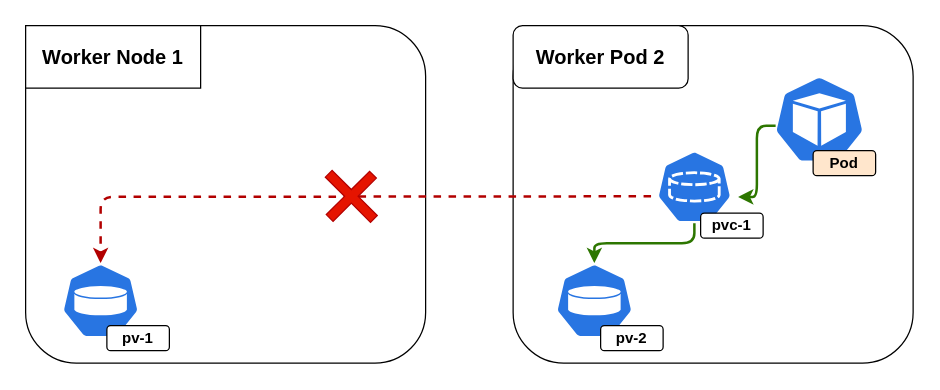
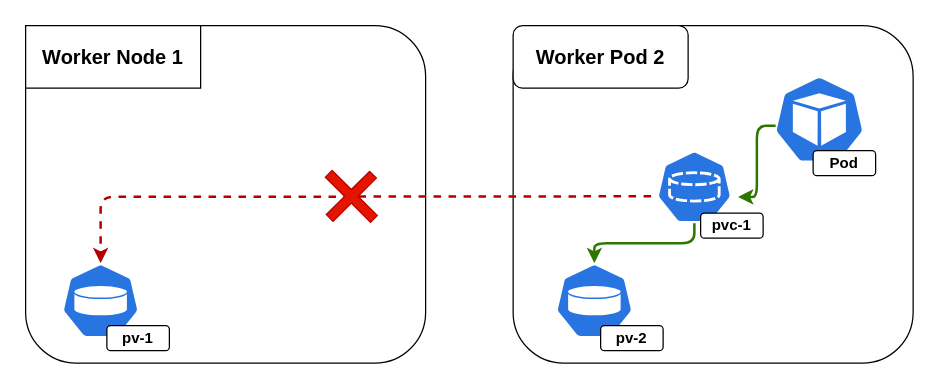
  <mxCell id="0" />
  <mxCell id="1" parent="0" />
  <mxCell id="2" value="" style="rounded=1;whiteSpace=wrap;html=1;" vertex="1" parent="1"><mxGeometry x="20" y="20" width="320" height="270" as="geometry" /></mxCell>
  <mxCell id="3" value="" style="rounded=1;whiteSpace=wrap;html=1;" vertex="1" parent="1"><mxGeometry x="410" y="20" width="320" height="270" as="geometry" /></mxCell>
  <mxCell id="4" value="" style="html=1;dashed=0;whitespace=wrap;fillColor=#2875E2;strokeColor=#ffffff;points=[[0.005,0.63,0],[0.1,0.2,0],[0.9,0.2,0],[0.5,0,0],[0.995,0.63,0],[0.72,0.99,0],[0.5,1,0],[0.28,0.99,0]];shape=mxgraph.kubernetes.icon;prIcon=pod" vertex="1" parent="1"><mxGeometry x="610" y="60" width="90" height="70" as="geometry" /></mxCell>
- <mxCell id="5" value="&lt;b&gt;Pod&lt;/b&gt;" style="rounded=1;whiteSpace=wrap;html=1;fillColor=#ffe6cc;" vertex="1" parent="1"><mxGeometry x="650" y="120" width="50" height="20" as="geometry" /></mxCell>
+ <mxCell id="5" value="&lt;b&gt;Pod&lt;/b&gt;" style="rounded=1;whiteSpace=wrap;html=1;" vertex="1" parent="1"><mxGeometry x="650" y="120" width="50" height="20" as="geometry" /></mxCell>
  <mxCell id="6" value="&lt;b&gt;&lt;font style=&quot;font-size: 16px&quot;&gt;Worker Pod 2&lt;/font&gt;&lt;/b&gt;" style="rounded=1;whiteSpace=wrap;html=1;" vertex="1" parent="1"><mxGeometry x="410" y="20" width="140" height="50" as="geometry" /></mxCell>
  <mxCell id="7" value="&lt;b&gt;&lt;font style=&quot;font-size: 16px&quot;&gt;Worker Node 1&lt;/font&gt;&lt;/b&gt;" style="whiteSpace=wrap;html=1;rounded=0;" vertex="1" parent="1"><mxGeometry x="20" y="20" width="140" height="50" as="geometry" /></mxCell>
  <mxCell id="8" value="" style="html=1;dashed=0;whitespace=wrap;fillColor=#2875E2;strokeColor=#ffffff;points=[[0.005,0.63,0],[0.1,0.2,0],[0.9,0.2,0],[0.5,0,0],[0.995,0.63,0],[0.72,0.99,0],[0.5,1,0],[0.28,0.99,0]];shape=mxgraph.kubernetes.icon;prIcon=pv" vertex="1" parent="1"><mxGeometry x="45" y="210" width="70" height="60" as="geometry" /></mxCell>
  <mxCell id="9" value="&lt;b&gt;pv-1&lt;/b&gt;" style="rounded=1;whiteSpace=wrap;html=1;" vertex="1" parent="1"><mxGeometry x="85" y="260" width="50" height="20" as="geometry" /></mxCell>
  <mxCell id="10" value="" style="html=1;dashed=0;whitespace=wrap;fillColor=#2875E2;strokeColor=#ffffff;points=[[0.005,0.63,0],[0.1,0.2,0],[0.9,0.2,0],[0.5,0,0],[0.995,0.63,0],[0.72,0.99,0],[0.5,1,0],[0.28,0.99,0]];shape=mxgraph.kubernetes.icon;prIcon=pv" vertex="1" parent="1"><mxGeometry x="440" y="210" width="70" height="60" as="geometry" /></mxCell>
  <mxCell id="11" value="&lt;b&gt;pv-2&lt;/b&gt;" style="rounded=1;whiteSpace=wrap;html=1;" vertex="1" parent="1"><mxGeometry x="480" y="260" width="50" height="20" as="geometry" /></mxCell>
  <mxCell id="12" value="" style="html=1;dashed=0;whitespace=wrap;fillColor=#2875E2;strokeColor=#ffffff;points=[[0.005,0.63,0],[0.1,0.2,0],[0.9,0.2,0],[0.5,0,0],[0.995,0.63,0],[0.72,0.99,0],[0.5,1,0],[0.28,0.99,0]];shape=mxgraph.kubernetes.icon;prIcon=pvc" vertex="1" parent="1"><mxGeometry x="520" y="120" width="70" height="58" as="geometry" /></mxCell>
  <mxCell id="13" value="&lt;b&gt;pvc-1&lt;/b&gt;" style="rounded=1;whiteSpace=wrap;html=1;" vertex="1" parent="1"><mxGeometry x="560" y="170" width="50" height="20" as="geometry" /></mxCell>
  <mxCell id="14" value="" style="edgeStyle=elbowEdgeStyle;elbow=horizontal;endArrow=classic;html=1;fillColor=#60a917;strokeColor=#2D7600;strokeWidth=2;" edge="1" parent="1"><mxGeometry width="50" height="50" relative="1" as="geometry"><mxPoint x="620" y="100" as="sourcePoint" /><mxPoint x="590" y="157" as="targetPoint" /></mxGeometry></mxCell>
  <mxCell id="15" value="" style="edgeStyle=elbowEdgeStyle;elbow=vertical;endArrow=classic;html=1;exitX=0.005;exitY=0.63;exitDx=0;exitDy=0;exitPerimeter=0;dashed=1;strokeWidth=2;fillColor=#e51400;strokeColor=#B20000;" edge="1" parent="1" source="12" target="8"><mxGeometry width="50" height="50" relative="1" as="geometry"><mxPoint x="440" y="230" as="sourcePoint" /><mxPoint x="490" y="180" as="targetPoint" /><Array as="points"><mxPoint x="470" y="157" /></Array></mxGeometry></mxCell>
  <mxCell id="16" value="" style="edgeStyle=elbowEdgeStyle;elbow=vertical;endArrow=classic;html=1;strokeWidth=2;endFill=1;fillColor=#60a917;strokeColor=#2D7600;" edge="1" parent="1" source="12" target="10"><mxGeometry width="50" height="50" relative="1" as="geometry"><mxPoint x="440" y="230" as="sourcePoint" /><mxPoint x="490" y="180" as="targetPoint" /></mxGeometry></mxCell>
  <mxCell id="17" value="" style="shape=cross;whiteSpace=wrap;html=1;rotation=45;size=0.157;fillColor=#e51400;strokeColor=#B20000;fontColor=#ffffff;" vertex="1" parent="1"><mxGeometry x="255" y="132.07" width="51.11" height="49" as="geometry" /></mxCell>
